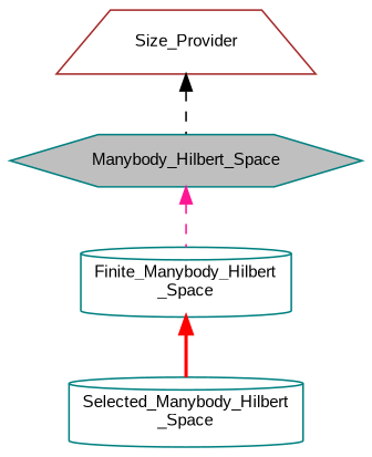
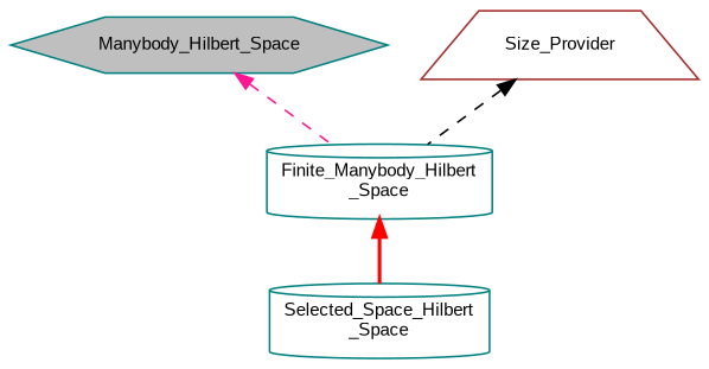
  digraph {
    fontname="Liberation Sans"
    node [color=teal fillcolor=white fontname="Liberation Sans" fontsize=10 shape=cylinder style=filled]
    edge [dir=back fontname="Liberation Sans" fontsize=10 labelfontname=Helvetica labelfontsize=10 style=dashed]
    n1 [fillcolor=grey75 fontcolor=black height=0.2 label=Manybody_Hilbert_Space shape=hexagon width=0.4]
    n2 [height=0.2 label="Finite_Manybody_Hilbert\l_Space" width=0.4]
-   n3 [height=0.2 label="Selected_Manybody_Hilbert\l_Space" width=0.4]
+   n3 [height=0.2 label="Selected_Space_Hilbert\l_Space" width=0.4]
    n4 [color=brown height=0.2 label=Size_Provider shape=trapezium width=0.4]
    n1 -> n2 [color=deeppink]
    n2 -> n3 [color=red style=bold]
-   n4 -> n1 [color=black]
+   n4 -> n2 [color=black]
  }
